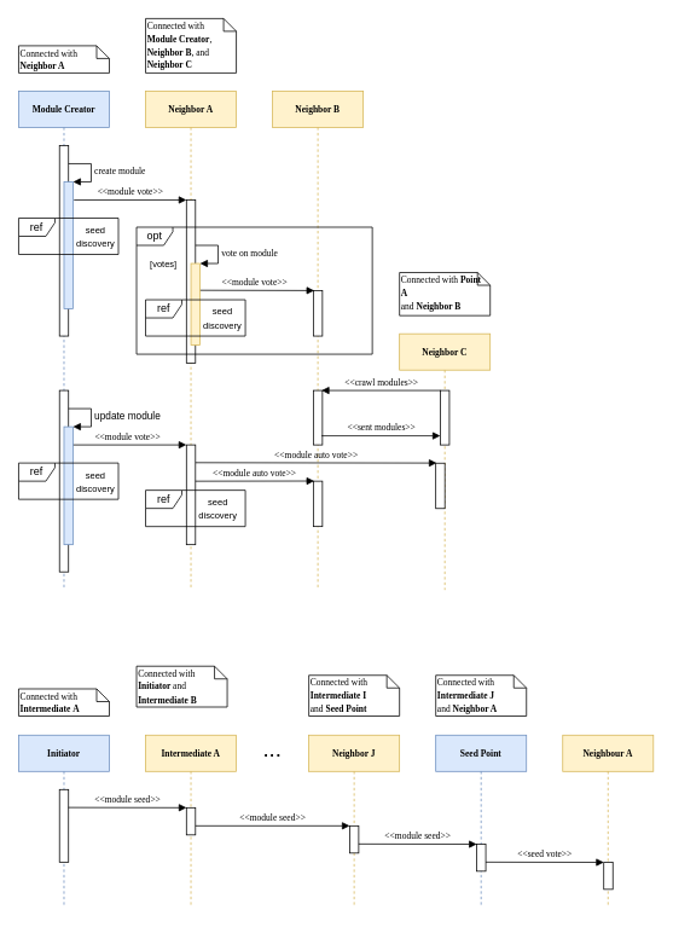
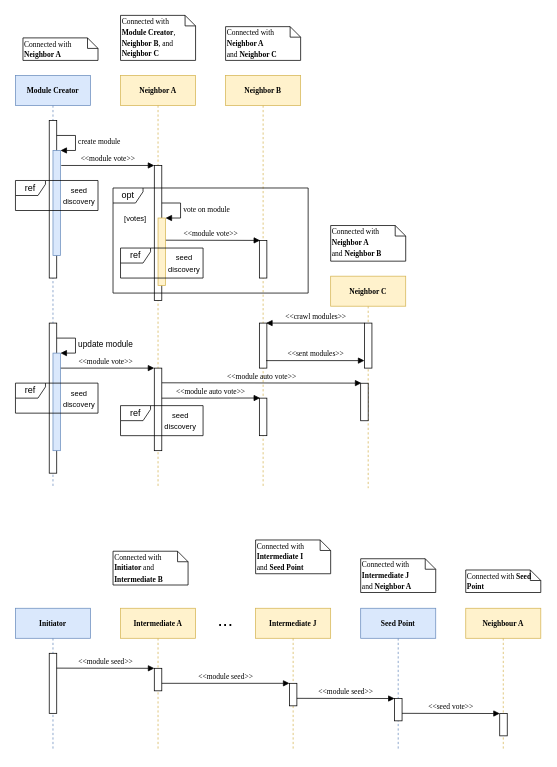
  <mxCell id="0" />
  <mxCell id="1" parent="0" />
  <mxCell id="2" value="&lt;b&gt;&lt;font style=&quot;font-size: 10px&quot;&gt;Neighbor A&lt;/font&gt;&lt;/b&gt;" style="shape=umlLifeline;perimeter=lifelinePerimeter;whiteSpace=wrap;html=1;container=1;collapsible=0;recursiveResize=0;outlineConnect=0;rounded=0;shadow=0;comic=0;labelBackgroundColor=none;strokeWidth=1;fontFamily=Verdana;fontSize=12;align=center;fillColor=#fff2cc;strokeColor=#d6b656;" parent="1" vertex="1"><mxGeometry x="160" y="100" width="100" height="550" as="geometry" /></mxCell>
  <mxCell id="3" value="" style="html=1;points=[];perimeter=orthogonalPerimeter;rounded=0;shadow=0;comic=0;labelBackgroundColor=none;strokeWidth=1;fontFamily=Verdana;fontSize=12;align=center;" parent="2" vertex="1"><mxGeometry x="45" y="120" width="10" height="180" as="geometry" /></mxCell>
  <mxCell id="4" value="&lt;b&gt;&lt;font style=&quot;font-size: 10px&quot;&gt;Neighbor B&lt;/font&gt;&lt;/b&gt;" style="shape=umlLifeline;perimeter=lifelinePerimeter;whiteSpace=wrap;html=1;container=1;collapsible=0;recursiveResize=0;outlineConnect=0;rounded=0;shadow=0;comic=0;labelBackgroundColor=none;strokeWidth=1;fontFamily=Verdana;fontSize=12;align=center;fillColor=#fff2cc;strokeColor=#d6b656;" parent="1" vertex="1"><mxGeometry x="300" y="100" width="100" height="550" as="geometry" /></mxCell>
  <mxCell id="5" value="" style="html=1;points=[];perimeter=orthogonalPerimeter;rounded=0;shadow=0;comic=0;labelBackgroundColor=none;strokeWidth=1;fontFamily=Verdana;fontSize=12;align=center;" parent="4" vertex="1"><mxGeometry x="45" y="220" width="10" height="50" as="geometry" /></mxCell>
  <mxCell id="6" value="" style="html=1;points=[];perimeter=orthogonalPerimeter;rounded=0;shadow=0;comic=0;labelBackgroundColor=none;strokeWidth=1;fontFamily=Verdana;fontSize=12;align=center;" parent="4" vertex="1"><mxGeometry x="45" y="330" width="10" height="60" as="geometry" /></mxCell>
  <mxCell id="7" value="" style="html=1;points=[];perimeter=orthogonalPerimeter;rounded=0;shadow=0;comic=0;labelBackgroundColor=none;strokeWidth=1;fontFamily=Verdana;fontSize=12;align=center;" parent="4" vertex="1"><mxGeometry x="45" y="430" width="10" height="50" as="geometry" /></mxCell>
  <mxCell id="8" value="&lt;b&gt;&lt;font style=&quot;font-size: 10px&quot;&gt;Neighbor C&lt;/font&gt;&lt;/b&gt;" style="shape=umlLifeline;perimeter=lifelinePerimeter;whiteSpace=wrap;html=1;container=1;collapsible=0;recursiveResize=0;outlineConnect=0;rounded=0;shadow=0;comic=0;labelBackgroundColor=none;strokeWidth=1;fontFamily=Verdana;fontSize=12;align=center;fillColor=#fff2cc;strokeColor=#d6b656;" parent="1" vertex="1"><mxGeometry x="440" y="367.5" width="100" height="282.5" as="geometry" /></mxCell>
  <mxCell id="9" value="" style="html=1;points=[];perimeter=orthogonalPerimeter;rounded=0;shadow=0;comic=0;labelBackgroundColor=none;strokeWidth=1;fontFamily=Verdana;fontSize=12;align=center;" parent="8" vertex="1"><mxGeometry x="45" y="62.5" width="10" height="60" as="geometry" /></mxCell>
  <mxCell id="10" value="&lt;b&gt;&lt;font style=&quot;font-size: 10px&quot;&gt;Module Creator&lt;/font&gt;&lt;/b&gt;" style="shape=umlLifeline;perimeter=lifelinePerimeter;whiteSpace=wrap;html=1;container=1;collapsible=0;recursiveResize=0;outlineConnect=0;rounded=0;shadow=0;comic=0;labelBackgroundColor=none;strokeWidth=1;fontFamily=Verdana;fontSize=12;align=center;fillColor=#dae8fc;strokeColor=#6c8ebf;" parent="1" vertex="1"><mxGeometry x="20" y="100" width="100" height="550" as="geometry" /></mxCell>
  <mxCell id="11" value="" style="html=1;points=[];perimeter=orthogonalPerimeter;rounded=0;shadow=0;comic=0;labelBackgroundColor=none;strokeWidth=1;fontFamily=Verdana;fontSize=12;align=center;" parent="10" vertex="1"><mxGeometry x="45" y="60" width="10" height="210" as="geometry" /></mxCell>
  <mxCell id="12" value="" style="html=1;points=[];perimeter=orthogonalPerimeter;rounded=0;fillColor=#dae8fc;strokeColor=#6c8ebf;" parent="10" vertex="1"><mxGeometry x="50" y="100" width="10" height="140" as="geometry" /></mxCell>
  <mxCell id="13" value="&lt;font size=&quot;1&quot; face=&quot;Verdana&quot;&gt;create module&lt;/font&gt;" style="edgeStyle=orthogonalEdgeStyle;html=1;align=left;spacingLeft=2;endArrow=block;rounded=0;entryX=1;entryY=0;" parent="10" target="12" edge="1"><mxGeometry relative="1" as="geometry"><mxPoint x="55" y="80" as="sourcePoint" /><Array as="points"><mxPoint x="80" y="80" /></Array></mxGeometry></mxCell>
  <mxCell id="14" value="&lt;font style=&quot;font-size: 10px&quot;&gt;&amp;lt;&amp;lt;module vote&amp;gt;&amp;gt;&lt;/font&gt;" style="html=1;verticalAlign=bottom;endArrow=block;entryX=0;entryY=0;labelBackgroundColor=none;fontFamily=Verdana;fontSize=12;" parent="1" target="3" edge="1"><mxGeometry relative="1" as="geometry"><mxPoint x="81" y="220" as="sourcePoint" /></mxGeometry></mxCell>
- <mxCell id="15" value="&lt;font style=&quot;font-size: 10px&quot;&gt;Connected with &lt;b&gt;Neighbor A&lt;/b&gt;&lt;/font&gt;" style="shape=note;whiteSpace=wrap;html=1;size=14;verticalAlign=top;align=left;spacingTop=-6;rounded=0;shadow=0;comic=0;labelBackgroundColor=none;strokeWidth=1;fontFamily=Verdana;fontSize=12" parent="1" vertex="1"><mxGeometry x="20" y="50" width="100" height="30" as="geometry" /></mxCell>
+ <mxCell id="15" value="&lt;font style=&quot;font-size: 10px&quot;&gt;Connected with &lt;b&gt;Neighbor A&lt;/b&gt;&lt;/font&gt;" style="shape=note;whiteSpace=wrap;html=1;size=14;verticalAlign=top;align=left;spacingTop=-6;rounded=0;shadow=0;comic=0;labelBackgroundColor=none;strokeWidth=1;fontFamily=Verdana;fontSize=12" parent="1" vertex="1"><mxGeometry x="30" y="50" width="100" height="30" as="geometry" /></mxCell>
  <mxCell id="16" value="&lt;font style=&quot;font-size: 10px&quot;&gt;Connected with&lt;br&gt;&lt;b&gt;Module Creator&lt;/b&gt;,&lt;br&gt;&lt;b&gt;Neighbor B&lt;/b&gt;, and&lt;br&gt;&lt;b&gt;Neighbor C&lt;/b&gt;&lt;br&gt;&lt;/font&gt;" style="shape=note;whiteSpace=wrap;html=1;size=14;verticalAlign=top;align=left;spacingTop=-6;rounded=0;shadow=0;comic=0;labelBackgroundColor=none;strokeWidth=1;fontFamily=Verdana;fontSize=12" parent="1" vertex="1"><mxGeometry x="160" width="100" height="60" as="geometry" y="20" /></mxCell>
- <mxCell id="18" value="&lt;font style=&quot;font-size: 10px&quot;&gt;Connected with &lt;b&gt;Point A&lt;/b&gt;&amp;nbsp;&lt;br&gt;and&amp;nbsp;&lt;b&gt;Neighbor B&lt;/b&gt;&lt;/font&gt;" style="shape=note;whiteSpace=wrap;html=1;size=14;verticalAlign=top;align=left;spacingTop=-6;rounded=0;shadow=0;comic=0;labelBackgroundColor=none;strokeWidth=1;fontFamily=Verdana;fontSize=12" parent="1" vertex="1"><mxGeometry x="440" y="300" width="100" height="47.5" as="geometry" /></mxCell>
+ <mxCell id="17" value="&lt;font style=&quot;font-size: 10px&quot;&gt;Connected with &lt;b&gt;Neighbor A&lt;br&gt;&lt;/b&gt;and &lt;b&gt;Neighbor C&lt;/b&gt;&lt;/font&gt;" style="shape=note;whiteSpace=wrap;html=1;size=14;verticalAlign=top;align=left;spacingTop=-6;rounded=0;shadow=0;comic=0;labelBackgroundColor=none;strokeWidth=1;fontFamily=Verdana;fontSize=12" parent="1" vertex="1"><mxGeometry x="300" y="35" width="100" height="45" as="geometry" /></mxCell>
+ <mxCell id="18" value="&lt;font style=&quot;font-size: 10px&quot;&gt;Connected with &lt;b&gt;Neighbor A&lt;/b&gt;&amp;nbsp;&lt;br&gt;and&amp;nbsp;&lt;b&gt;Neighbor B&lt;/b&gt;&lt;/font&gt;" style="shape=note;whiteSpace=wrap;html=1;size=14;verticalAlign=top;align=left;spacingTop=-6;rounded=0;shadow=0;comic=0;labelBackgroundColor=none;strokeWidth=1;fontFamily=Verdana;fontSize=12" parent="1" vertex="1"><mxGeometry x="440" y="300" width="100" height="47.5" as="geometry" /></mxCell>
  <mxCell id="19" value="&lt;font style=&quot;font-size: 10px&quot;&gt;&amp;lt;&amp;lt;crawl modules&amp;gt;&amp;gt;&lt;/font&gt;" style="html=1;verticalAlign=bottom;endArrow=none;labelBackgroundColor=none;fontFamily=Verdana;fontSize=12;elbow=horizontal;exitX=0.9;exitY=0;exitDx=0;exitDy=0;exitPerimeter=0;entryX=0;entryY=0;entryDx=0;entryDy=0;entryPerimeter=0;startArrow=block;startFill=1;endFill=0;" parent="1" source="6" target="9" edge="1"><mxGeometry relative="1" as="geometry"><mxPoint x="610" y="460" as="sourcePoint" /><mxPoint x="480" y="430" as="targetPoint" /></mxGeometry></mxCell>
  <mxCell id="20" value="&lt;font style=&quot;font-size: 10px&quot;&gt;&amp;lt;&amp;lt;sent modules&amp;gt;&amp;gt;&lt;/font&gt;" style="html=1;verticalAlign=bottom;endArrow=block;labelBackgroundColor=none;fontFamily=Verdana;fontSize=12;elbow=vertical;startArrow=none;startFill=0;endFill=1;" parent="1" edge="1"><mxGeometry relative="1" as="geometry"><mxPoint x="354" y="480" as="sourcePoint" /><mxPoint x="485" y="480" as="targetPoint" /></mxGeometry></mxCell>
  <mxCell id="21" value="&lt;font style=&quot;font-size: 10px&quot;&gt;[votes]&lt;/font&gt;" style="text;html=1;strokeColor=none;fillColor=none;align=center;verticalAlign=middle;whiteSpace=wrap;rounded=0;" parent="1" vertex="1"><mxGeometry x="160" y="280" width="40" height="20" as="geometry" /></mxCell>
  <mxCell id="22" value="&lt;font style=&quot;font-size: 10px&quot;&gt;&amp;lt;&amp;lt;module vote&amp;gt;&amp;gt;&lt;/font&gt;" style="html=1;verticalAlign=bottom;endArrow=block;entryX=0.097;entryY=-0.003;labelBackgroundColor=none;fontFamily=Verdana;fontSize=12;exitX=0.924;exitY=0.553;exitDx=0;exitDy=0;exitPerimeter=0;entryDx=0;entryDy=0;entryPerimeter=0;" parent="1" source="3" target="5" edge="1"><mxGeometry relative="1" as="geometry"><mxPoint x="240" y="350" as="sourcePoint" /><mxPoint x="370" y="350" as="targetPoint" /></mxGeometry></mxCell>
  <mxCell id="23" value="ref" style="shape=umlFrame;whiteSpace=wrap;html=1;rounded=0;width=40;height=20;" parent="1" vertex="1"><mxGeometry x="20" y="240" width="110" height="40" as="geometry" /></mxCell>
  <mxCell id="24" value="&lt;span style=&quot;font-size: 10px&quot;&gt;seed discovery&lt;/span&gt;" style="text;html=1;strokeColor=none;fillColor=none;align=center;verticalAlign=middle;whiteSpace=wrap;rounded=0;" parent="1" vertex="1"><mxGeometry x="80" y="250" width="50" height="20" as="geometry" /></mxCell>
  <mxCell id="25" value="" style="html=1;points=[];perimeter=orthogonalPerimeter;rounded=0;shadow=0;comic=0;labelBackgroundColor=none;strokeWidth=1;fontFamily=Verdana;fontSize=12;align=center;" parent="1" vertex="1"><mxGeometry x="205" y="490" width="10" height="110" as="geometry" /></mxCell>
  <mxCell id="26" value="" style="html=1;points=[];perimeter=orthogonalPerimeter;rounded=0;shadow=0;comic=0;labelBackgroundColor=none;strokeWidth=1;fontFamily=Verdana;fontSize=12;align=center;" parent="1" vertex="1"><mxGeometry x="65" y="430" width="10" height="200" as="geometry" /></mxCell>
  <mxCell id="27" value="&lt;font style=&quot;font-size: 10px&quot;&gt;&amp;lt;&amp;lt;module vote&amp;gt;&amp;gt;&lt;/font&gt;" style="html=1;verticalAlign=bottom;endArrow=block;entryX=0;entryY=0;labelBackgroundColor=none;fontFamily=Verdana;fontSize=12;" parent="1" source="26" target="25" edge="1"><mxGeometry relative="1" as="geometry"><mxPoint x="140" y="500" as="sourcePoint" /></mxGeometry></mxCell>
  <mxCell id="28" value="&lt;font style=&quot;font-size: 10px&quot;&gt;&amp;lt;&amp;lt;module auto vote&amp;gt;&amp;gt;&lt;/font&gt;" style="html=1;verticalAlign=bottom;endArrow=block;entryX=0.097;entryY=-0.003;labelBackgroundColor=none;fontFamily=Verdana;fontSize=12;entryDx=0;entryDy=0;entryPerimeter=0;exitX=1;exitY=0.364;exitDx=0;exitDy=0;exitPerimeter=0;" parent="1" source="25" target="7" edge="1"><mxGeometry relative="1" as="geometry"><mxPoint x="240" y="530" as="sourcePoint" /><mxPoint x="370" y="620" as="targetPoint" /></mxGeometry></mxCell>
  <mxCell id="29" value="ref" style="shape=umlFrame;whiteSpace=wrap;html=1;rounded=0;width=40;height=20;" parent="1" vertex="1"><mxGeometry x="160" y="540" width="110" height="40" as="geometry" /></mxCell>
  <mxCell id="30" value="&lt;span style=&quot;font-size: 10px&quot;&gt;seed discovery&lt;/span&gt;" style="text;html=1;strokeColor=none;fillColor=none;align=center;verticalAlign=middle;whiteSpace=wrap;rounded=0;" parent="1" vertex="1"><mxGeometry x="220" y="550" width="40" height="20" as="geometry" /></mxCell>
  <mxCell id="31" value="" style="html=1;points=[];perimeter=orthogonalPerimeter;rounded=0;fillColor=#fff2cc;strokeColor=#d6b656;" parent="1" vertex="1"><mxGeometry x="210" y="290" width="10" height="90" as="geometry" /></mxCell>
  <mxCell id="32" value="&lt;font face=&quot;Verdana&quot; style=&quot;font-size: 10px&quot;&gt;vote on module&lt;/font&gt;" style="edgeStyle=orthogonalEdgeStyle;html=1;align=left;spacingLeft=2;endArrow=block;rounded=0;entryX=1;entryY=0;" parent="1" target="31" edge="1"><mxGeometry relative="1" as="geometry"><mxPoint x="215" y="270" as="sourcePoint" /><Array as="points"><mxPoint x="240" y="270" /></Array></mxGeometry></mxCell>
  <mxCell id="33" value="ref" style="shape=umlFrame;whiteSpace=wrap;html=1;rounded=0;width=40;height=20;" parent="1" vertex="1"><mxGeometry x="160" y="330" width="110" height="40" as="geometry" /></mxCell>
  <mxCell id="34" value="&lt;span style=&quot;font-size: 10px&quot;&gt;seed discovery&lt;/span&gt;" style="text;html=1;strokeColor=none;fillColor=none;align=center;verticalAlign=middle;whiteSpace=wrap;rounded=0;" parent="1" vertex="1"><mxGeometry x="220" y="340" width="50" height="20" as="geometry" /></mxCell>
  <mxCell id="35" value="" style="html=1;points=[];perimeter=orthogonalPerimeter;rounded=0;fillColor=#dae8fc;strokeColor=#6c8ebf;" parent="1" vertex="1"><mxGeometry x="70" y="470" width="10" height="130" as="geometry" /></mxCell>
  <mxCell id="36" value="update module" style="edgeStyle=orthogonalEdgeStyle;html=1;align=left;spacingLeft=2;endArrow=block;rounded=0;entryX=1;entryY=0;" parent="1" target="35" edge="1"><mxGeometry relative="1" as="geometry"><mxPoint x="75" y="450" as="sourcePoint" /><Array as="points"><mxPoint x="100" y="450" /></Array></mxGeometry></mxCell>
  <mxCell id="37" value="ref" style="shape=umlFrame;whiteSpace=wrap;html=1;rounded=0;width=40;height=20;" parent="1" vertex="1"><mxGeometry x="20" y="510" width="110" height="40" as="geometry" /></mxCell>
  <mxCell id="38" value="&lt;span style=&quot;font-size: 10px&quot;&gt;seed discovery&lt;/span&gt;" style="text;html=1;strokeColor=none;fillColor=none;align=center;verticalAlign=middle;whiteSpace=wrap;rounded=0;" parent="1" vertex="1"><mxGeometry x="80" y="520" width="50" height="20" as="geometry" /></mxCell>
  <mxCell id="39" value="" style="html=1;points=[];perimeter=orthogonalPerimeter;rounded=0;shadow=0;comic=0;labelBackgroundColor=none;strokeWidth=1;fontFamily=Verdana;fontSize=12;align=center;" parent="1" vertex="1"><mxGeometry x="480" y="510.15" width="10" height="50" as="geometry" /></mxCell>
  <mxCell id="40" value="&lt;font style=&quot;font-size: 10px&quot;&gt;&amp;lt;&amp;lt;module auto vote&amp;gt;&amp;gt;&lt;/font&gt;" style="html=1;verticalAlign=bottom;endArrow=block;entryX=0.097;entryY=-0.003;labelBackgroundColor=none;fontFamily=Verdana;fontSize=12;entryDx=0;entryDy=0;entryPerimeter=0;exitX=1.017;exitY=0.178;exitDx=0;exitDy=0;exitPerimeter=0;" parent="1" source="25" target="39" edge="1"><mxGeometry relative="1" as="geometry"><mxPoint x="230" y="510" as="sourcePoint" /><mxPoint x="505" y="600.15" as="targetPoint" /></mxGeometry></mxCell>
  <mxCell id="41" value="&lt;font style=&quot;font-size: 10px&quot; face=&quot;Verdana&quot;&gt;&lt;b&gt;Initiator&lt;/b&gt;&lt;/font&gt;" style="shape=umlLifeline;perimeter=lifelinePerimeter;whiteSpace=wrap;html=1;container=1;collapsible=0;recursiveResize=0;outlineConnect=0;rounded=0;fillColor=#dae8fc;strokeColor=#6c8ebf;" parent="1" vertex="1"><mxGeometry x="20" y="810" width="100" height="190" as="geometry" /></mxCell>
  <mxCell id="42" value="" style="html=1;points=[];perimeter=orthogonalPerimeter;rounded=0;" parent="41" vertex="1"><mxGeometry x="45" y="60" width="10" height="80" as="geometry" /></mxCell>
  <mxCell id="43" value="&lt;b&gt;&lt;font style=&quot;font-size: 10px&quot; face=&quot;Verdana&quot;&gt;Intermediate A&lt;/font&gt;&lt;/b&gt;" style="shape=umlLifeline;perimeter=lifelinePerimeter;whiteSpace=wrap;html=1;container=1;collapsible=0;recursiveResize=0;outlineConnect=0;rounded=0;fillColor=#fff2cc;strokeColor=#d6b656;" parent="1" vertex="1"><mxGeometry x="160" y="810" width="100" height="190" as="geometry" /></mxCell>
  <mxCell id="44" value="" style="html=1;points=[];perimeter=orthogonalPerimeter;rounded=0;" parent="43" vertex="1"><mxGeometry x="45" y="80" width="10" height="30" as="geometry" /></mxCell>
- <mxCell id="45" value="&lt;b&gt;&lt;font style=&quot;font-size: 10px&quot; face=&quot;Verdana&quot;&gt;Neighbor J&lt;/font&gt;&lt;/b&gt;" style="shape=umlLifeline;perimeter=lifelinePerimeter;whiteSpace=wrap;html=1;container=1;collapsible=0;recursiveResize=0;outlineConnect=0;rounded=0;fillColor=#fff2cc;strokeColor=#d6b656;" parent="1" vertex="1"><mxGeometry x="340" y="810" width="100" height="190" as="geometry" /></mxCell>
+ <mxCell id="45" value="&lt;b&gt;&lt;font style=&quot;font-size: 10px&quot; face=&quot;Verdana&quot;&gt;Intermediate J&lt;/font&gt;&lt;/b&gt;" style="shape=umlLifeline;perimeter=lifelinePerimeter;whiteSpace=wrap;html=1;container=1;collapsible=0;recursiveResize=0;outlineConnect=0;rounded=0;fillColor=#fff2cc;strokeColor=#d6b656;" parent="1" vertex="1"><mxGeometry x="340" y="810" width="100" height="190" as="geometry" /></mxCell>
  <mxCell id="46" value="" style="html=1;points=[];perimeter=orthogonalPerimeter;rounded=0;" parent="45" vertex="1"><mxGeometry x="45" y="100" width="10" height="30" as="geometry" /></mxCell>
  <mxCell id="47" value="&lt;font style=&quot;font-size: 10px&quot; face=&quot;Verdana&quot;&gt;&lt;b&gt;Seed Point&lt;/b&gt;&lt;/font&gt;" style="shape=umlLifeline;perimeter=lifelinePerimeter;whiteSpace=wrap;html=1;container=1;collapsible=0;recursiveResize=0;outlineConnect=0;rounded=0;fillColor=#dae8fc;strokeColor=#6c8ebf;" parent="1" vertex="1"><mxGeometry x="480" y="810" width="100" height="190" as="geometry" /></mxCell>
  <mxCell id="48" value="" style="html=1;points=[];perimeter=orthogonalPerimeter;rounded=0;" parent="47" vertex="1"><mxGeometry x="45.14" y="120.24" width="10" height="29.76" as="geometry" /></mxCell>
  <mxCell id="49" value="&lt;font style=&quot;font-size: 10px&quot; face=&quot;Verdana&quot;&gt;&amp;lt;&amp;lt;module seed&amp;gt;&amp;gt;&lt;/font&gt;" style="html=1;verticalAlign=bottom;endArrow=block;entryX=0.009;entryY=0;entryDx=0;entryDy=0;entryPerimeter=0;exitX=0.986;exitY=0.247;exitDx=0;exitDy=0;exitPerimeter=0;" parent="47" target="48" edge="1"><mxGeometry width="80" relative="1" as="geometry"><mxPoint x="-85.0" y="120" as="sourcePoint" /><mxPoint x="10.14" y="120.24" as="targetPoint" /></mxGeometry></mxCell>
  <mxCell id="50" value="&lt;font style=&quot;font-size: 10px&quot; face=&quot;Verdana&quot;&gt;&lt;b&gt;Neighbour A&lt;/b&gt;&lt;/font&gt;" style="shape=umlLifeline;perimeter=lifelinePerimeter;whiteSpace=wrap;html=1;container=1;collapsible=0;recursiveResize=0;outlineConnect=0;rounded=0;fillColor=#fff2cc;strokeColor=#d6b656;" parent="1" vertex="1"><mxGeometry x="620" y="810" width="100" height="190" as="geometry" /></mxCell>
  <mxCell id="51" value="" style="html=1;points=[];perimeter=orthogonalPerimeter;rounded=0;" parent="50" vertex="1"><mxGeometry x="45.28" y="140.24" width="10" height="29.76" as="geometry" /></mxCell>
  <mxCell id="52" value="&lt;font style=&quot;font-size: 10px&quot; face=&quot;Verdana&quot;&gt;&amp;lt;&amp;lt;seed vote&amp;gt;&amp;gt;&lt;/font&gt;" style="html=1;verticalAlign=bottom;endArrow=block;entryX=0.009;entryY=0;entryDx=0;entryDy=0;entryPerimeter=0;exitX=0.986;exitY=0.247;exitDx=0;exitDy=0;exitPerimeter=0;" parent="50" target="51" edge="1"><mxGeometry width="80" relative="1" as="geometry"><mxPoint x="-84.86" y="140" as="sourcePoint" /><mxPoint x="-549.72" y="-649.76" as="targetPoint" /></mxGeometry></mxCell>
  <mxCell id="53" value="&lt;font style=&quot;font-size: 25px&quot;&gt;...&lt;/font&gt;" style="text;html=1;strokeColor=none;fillColor=none;align=center;verticalAlign=middle;whiteSpace=wrap;rounded=0;" parent="1" vertex="1"><mxGeometry x="280" y="810" width="40" height="27" as="geometry" /></mxCell>
  <mxCell id="54" value="&lt;font style=&quot;font-size: 10px&quot; face=&quot;Verdana&quot;&gt;&amp;lt;&amp;lt;module seed&amp;gt;&amp;gt;&lt;/font&gt;" style="html=1;verticalAlign=bottom;endArrow=block;entryX=0.009;entryY=0;entryDx=0;entryDy=0;entryPerimeter=0;exitX=0.986;exitY=0.247;exitDx=0;exitDy=0;exitPerimeter=0;" parent="1" source="42" target="44" edge="1"><mxGeometry width="80" relative="1" as="geometry"><mxPoint x="90" y="890" as="sourcePoint" /><mxPoint x="170" y="890" as="targetPoint" /></mxGeometry></mxCell>
  <mxCell id="55" value="opt" style="shape=umlFrame;whiteSpace=wrap;html=1;rounded=0;width=40;height=20;" parent="1" vertex="1"><mxGeometry x="150" y="250" width="260" height="140" as="geometry" /></mxCell>
  <mxCell id="56" value="&lt;font style=&quot;font-size: 10px&quot; face=&quot;Verdana&quot;&gt;&amp;lt;&amp;lt;module seed&amp;gt;&amp;gt;&lt;/font&gt;" style="html=1;verticalAlign=bottom;endArrow=block;entryX=0.009;entryY=0;entryDx=0;entryDy=0;entryPerimeter=0;exitX=1;exitY=0.667;exitDx=0;exitDy=0;exitPerimeter=0;" parent="1" source="44" target="46" edge="1"><mxGeometry width="80" relative="1" as="geometry"><mxPoint x="215" y="930" as="sourcePoint" /><mxPoint x="310.14" y="930.24" as="targetPoint" /></mxGeometry></mxCell>
- <mxCell id="57" value="&lt;font style=&quot;font-size: 10px&quot;&gt;Connected with &lt;b&gt;Intermediate&amp;nbsp;A&lt;/b&gt;&lt;/font&gt;" style="shape=note;whiteSpace=wrap;html=1;size=14;verticalAlign=top;align=left;spacingTop=-6;rounded=0;shadow=0;comic=0;labelBackgroundColor=none;strokeWidth=1;fontFamily=Verdana;fontSize=12" parent="1" vertex="1"><mxGeometry x="20" y="759" width="100" height="30" as="geometry" /></mxCell>
  <mxCell id="58" value="&lt;font style=&quot;font-size: 10px&quot;&gt;Connected with &lt;b&gt;Initiator&amp;nbsp;&lt;/b&gt;and &lt;b&gt;Intermediate&amp;nbsp;B&lt;/b&gt;&lt;/font&gt;" style="shape=note;whiteSpace=wrap;html=1;size=14;verticalAlign=top;align=left;spacingTop=-6;rounded=0;shadow=0;comic=0;labelBackgroundColor=none;strokeWidth=1;fontFamily=Verdana;fontSize=12" parent="1" vertex="1"><mxGeometry x="150" y="734" width="100" height="45" as="geometry" /></mxCell>
- <mxCell id="59" value="&lt;font style=&quot;font-size: 10px&quot;&gt;Connected with &lt;b&gt;Intermediate I&amp;nbsp;&lt;br&gt;&lt;/b&gt;and&amp;nbsp;&lt;b&gt;Seed Point&lt;/b&gt;&lt;/font&gt;" style="shape=note;whiteSpace=wrap;html=1;size=14;verticalAlign=top;align=left;spacingTop=-6;rounded=0;shadow=0;comic=0;labelBackgroundColor=none;strokeWidth=1;fontFamily=Verdana;fontSize=12" parent="1" vertex="1"><mxGeometry x="340" y="744" width="100" height="45" as="geometry" /></mxCell>
+ <mxCell id="59" value="&lt;font style=&quot;font-size: 10px&quot;&gt;Connected with &lt;b&gt;Intermediate I&amp;nbsp;&lt;br&gt;&lt;/b&gt;and&amp;nbsp;&lt;b&gt;Seed Point&lt;/b&gt;&lt;/font&gt;" style="shape=note;whiteSpace=wrap;html=1;size=14;verticalAlign=top;align=left;spacingTop=-6;rounded=0;shadow=0;comic=0;labelBackgroundColor=none;strokeWidth=1;fontFamily=Verdana;fontSize=12" parent="1" vertex="1"><mxGeometry x="340" y="719" width="100" height="45" as="geometry" /></mxCell>
  <mxCell id="60" value="&lt;font style=&quot;font-size: 10px&quot;&gt;Connected with &lt;b&gt;Intermediate J&amp;nbsp;&lt;br&gt;&lt;/b&gt;and &lt;b&gt;Neighbor A&lt;/b&gt;&lt;/font&gt;" style="shape=note;whiteSpace=wrap;html=1;size=14;verticalAlign=top;align=left;spacingTop=-6;rounded=0;shadow=0;comic=0;labelBackgroundColor=none;strokeWidth=1;fontFamily=Verdana;fontSize=12" parent="1" vertex="1"><mxGeometry x="480" y="744" width="100" height="45" as="geometry" /></mxCell>
+ <mxCell id="61" value="&lt;font style=&quot;font-size: 10px&quot;&gt;Connected with &lt;b&gt;Seed Point&lt;/b&gt;&lt;/font&gt;" style="shape=note;whiteSpace=wrap;html=1;size=14;verticalAlign=top;align=left;spacingTop=-6;rounded=0;shadow=0;comic=0;labelBackgroundColor=none;strokeWidth=1;fontFamily=Verdana;fontSize=12" parent="1" vertex="1"><mxGeometry x="620" y="759" width="100" height="30" as="geometry" /></mxCell>
